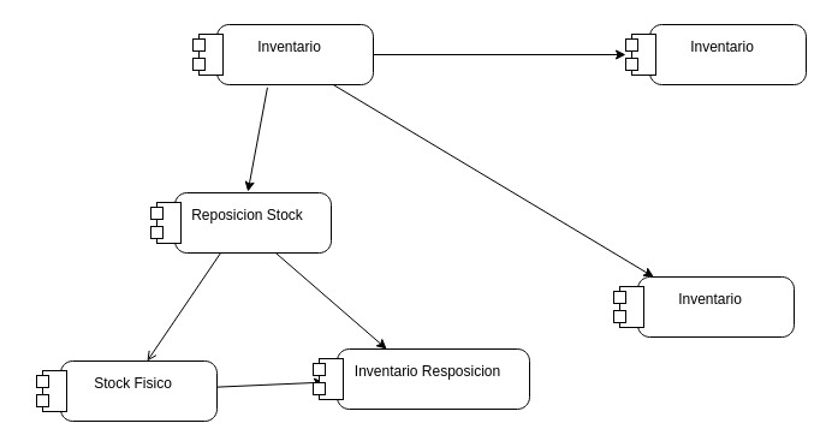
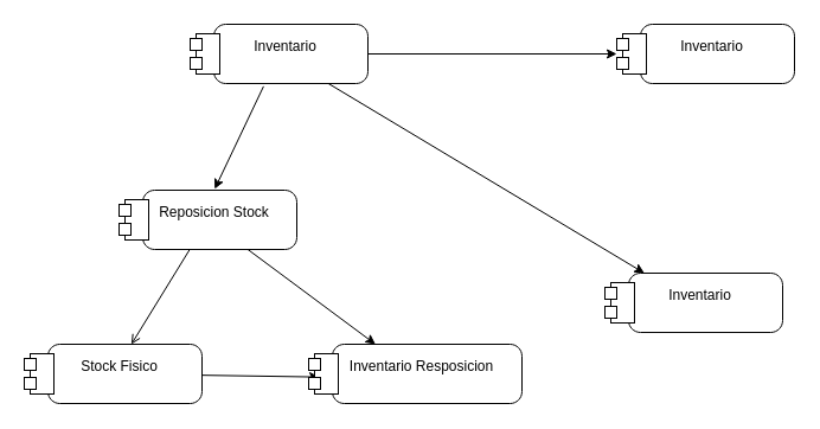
  <mxCell id="0" />
  <mxCell id="1" parent="0" />
  <mxCell id="2" style="edgeStyle=none;html=1;exitX=0.413;exitY=1.047;exitDx=0;exitDy=0;exitPerimeter=0;entryX=0.538;entryY=-0.02;entryDx=0;entryDy=0;entryPerimeter=0;" edge="1" parent="1" source="5" target="8"><mxGeometry relative="1" as="geometry"><mxPoint x="120" y="120" as="targetPoint" /><Array as="points" /></mxGeometry></mxCell>
  <mxCell id="3" style="edgeStyle=none;html=1;" edge="1" parent="1" source="5" target="9"><mxGeometry relative="1" as="geometry" /></mxCell>
  <mxCell id="4" style="edgeStyle=none;html=1;" edge="1" parent="1" source="5" target="10"><mxGeometry relative="1" as="geometry" /></mxCell>
  <mxCell id="5" value="Inventario" style="shape=mxgraph.uml25.actionParams;html=1;align=center;verticalAlign=top;absoluteArcSize=1;arcSize=10;dashed=0;spacingLeft=10;spacingTop=5;" vertex="1" parent="1"><mxGeometry x="160" y="20" width="150" height="50" as="geometry" /></mxCell>
  <mxCell id="6" style="edgeStyle=none;html=1;endArrow=open;" edge="1" parent="1" source="8" target="12"><mxGeometry relative="1" as="geometry" /></mxCell>
  <mxCell id="7" style="edgeStyle=none;html=1;" edge="1" parent="1" source="8" target="13"><mxGeometry relative="1" as="geometry" /></mxCell>
- <mxCell id="8" value="Reposicion Stock" style="shape=mxgraph.uml25.actionParams;html=1;align=center;verticalAlign=top;absoluteArcSize=1;arcSize=10;dashed=0;spacingLeft=10;spacingTop=5;" vertex="1" parent="1"><mxGeometry x="125" y="160" width="150" height="50" as="geometry" /></mxCell>
+ <mxCell id="8" value="Reposicion Stock" style="shape=mxgraph.uml25.actionParams;html=1;align=center;verticalAlign=top;absoluteArcSize=1;arcSize=10;dashed=0;spacingLeft=10;spacingTop=5;" vertex="1" parent="1"><mxGeometry x="100" y="160" width="150" height="50" as="geometry" /></mxCell>
  <mxCell id="9" value="Inventario" style="shape=mxgraph.uml25.actionParams;html=1;align=center;verticalAlign=top;absoluteArcSize=1;arcSize=10;dashed=0;spacingLeft=10;spacingTop=5;" vertex="1" parent="1"><mxGeometry x="510" y="230" width="150" height="50" as="geometry" /></mxCell>
  <mxCell id="10" value="Inventario" style="shape=mxgraph.uml25.actionParams;html=1;align=center;verticalAlign=top;absoluteArcSize=1;arcSize=10;dashed=0;spacingLeft=10;spacingTop=5;" vertex="1" parent="1"><mxGeometry x="520" y="20" width="150" height="50" as="geometry" /></mxCell>
  <mxCell id="11" style="edgeStyle=none;html=1;entryX=0.05;entryY=0.553;entryDx=0;entryDy=0;entryPerimeter=0;" edge="1" parent="1" source="12" target="13"><mxGeometry relative="1" as="geometry" /></mxCell>
- <mxCell id="12" value="Stock Fisico" style="shape=mxgraph.uml25.actionParams;html=1;align=center;verticalAlign=top;absoluteArcSize=1;arcSize=10;dashed=0;spacingLeft=10;spacingTop=5;" vertex="1" parent="1"><mxGeometry x="30" y="300" width="150" height="50" as="geometry" /></mxCell>
+ <mxCell id="12" value="Stock Fisico" style="shape=mxgraph.uml25.actionParams;html=1;align=center;verticalAlign=top;absoluteArcSize=1;arcSize=10;dashed=0;spacingLeft=10;spacingTop=5;" vertex="1" parent="1"><mxGeometry x="20" y="290" width="150" height="50" as="geometry" /></mxCell>
  <mxCell id="13" value="Inventario Resposicion" style="shape=mxgraph.uml25.actionParams;html=1;align=center;verticalAlign=top;absoluteArcSize=1;arcSize=10;dashed=0;spacingLeft=10;spacingTop=5;" vertex="1" parent="1"><mxGeometry x="260" y="290" width="180" height="50" as="geometry" /></mxCell>
